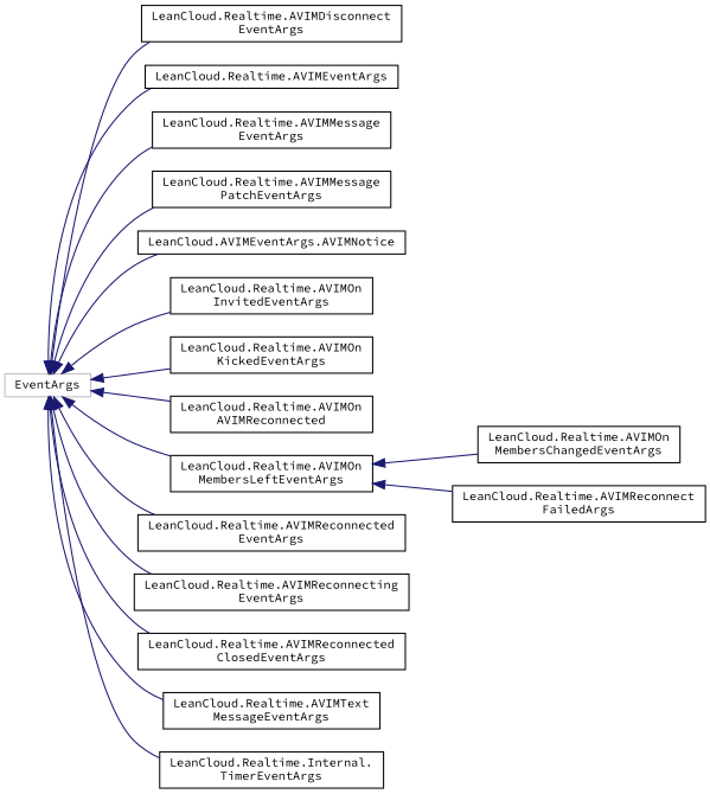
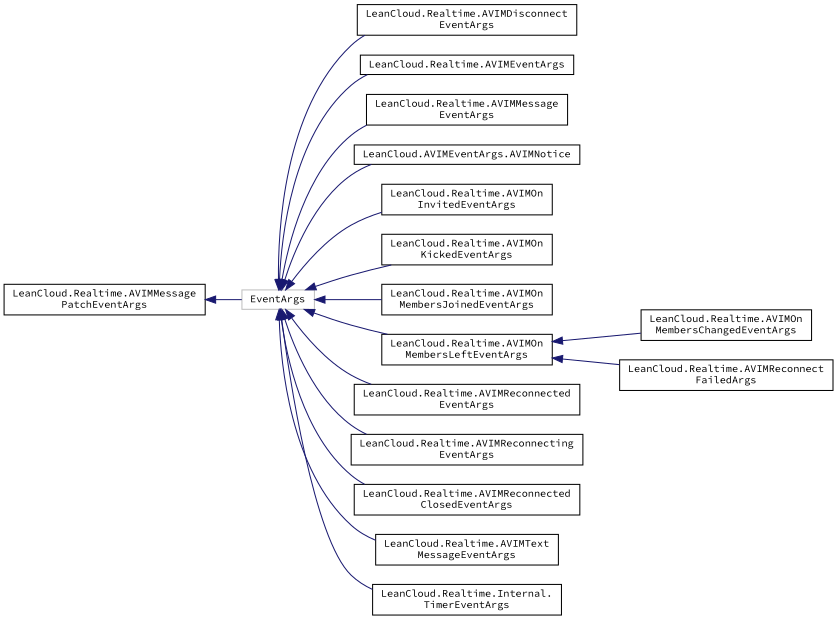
  digraph {
    fontname="Source Code Pro"
    rankdir=LR
    node [color=black fillcolor=white fontname="Source Code Pro" fontsize=10 shape=record style=filled]
    edge [color=midnightblue dir=back fontname="Source Code Pro" fontsize=10 labelfontname=Helvetica labelfontsize=10 style=solid]
    n1 [color=grey75 height=0.2 label=EventArgs width=0.4]
    n2 [height=0.2 label="LeanCloud.Realtime.AVIMDisconnect\lEventArgs" width=0.4]
    n3 [height=0.2 label="LeanCloud.Realtime.AVIMEventArgs" width=0.4]
    n4 [height=0.2 label="LeanCloud.Realtime.AVIMMessage\lEventArgs" width=0.4]
    n5 [height=0.2 label="LeanCloud.Realtime.AVIMMessage\lPatchEventArgs" width=0.4]
    n6 [height=0.2 label="LeanCloud.AVIMEventArgs.AVIMNotice" width=0.4]
    n7 [height=0.2 label="LeanCloud.Realtime.AVIMOn\lInvitedEventArgs" width=0.4]
    n8 [height=0.2 label="LeanCloud.Realtime.AVIMOn\lKickedEventArgs" width=0.4]
-   n9 [height=0.2 label="LeanCloud.Realtime.AVIMOn\lAVIMReconnected" width=0.4]
+   n9 [height=0.2 label="LeanCloud.Realtime.AVIMOn\lMembersJoinedEventArgs" width=0.4]
    n10 [height=0.2 label="LeanCloud.Realtime.AVIMOn\lMembersLeftEventArgs" width=0.4]
    n11 [height=0.2 label="LeanCloud.Realtime.AVIMReconnected\lEventArgs" width=0.4]
    n12 [height=0.2 label="LeanCloud.Realtime.AVIMReconnecting\lEventArgs" width=0.4]
    n13 [height=0.2 label="LeanCloud.Realtime.AVIMReconnected\lClosedEventArgs" width=0.4]
    n14 [height=0.2 label="LeanCloud.Realtime.AVIMText\lMessageEventArgs" width=0.4]
    n15 [height=0.2 label="LeanCloud.Realtime.Internal.\lTimerEventArgs" width=0.4]
    n16 [height=0.2 label="LeanCloud.Realtime.AVIMOn\lMembersChangedEventArgs" width=0.4]
    n17 [height=0.2 label="LeanCloud.Realtime.AVIMReconnect\lFailedArgs" width=0.4]
    n1 -> n2
    n1 -> n3
    n1 -> n4
-   n1 -> n5
+   n5 -> n1
    n1 -> n6
    n1 -> n7
    n1 -> n8
    n1 -> n9
    n1 -> n10
    n1 -> n11
    n1 -> n12
    n1 -> n13
    n1 -> n14
    n1 -> n15
    n10 -> n16
    n10 -> n17
  }
